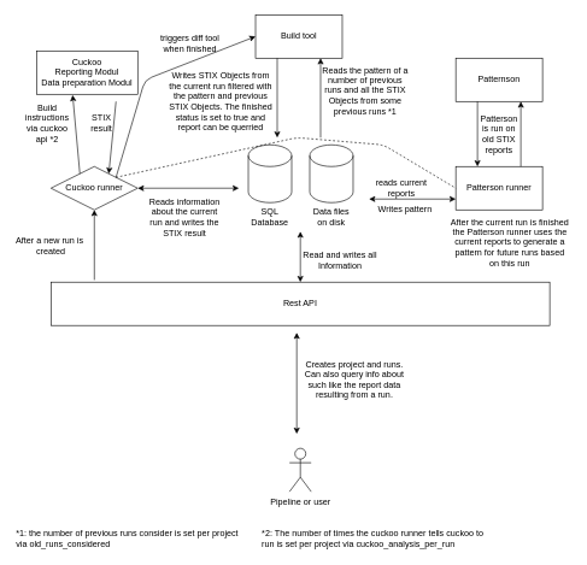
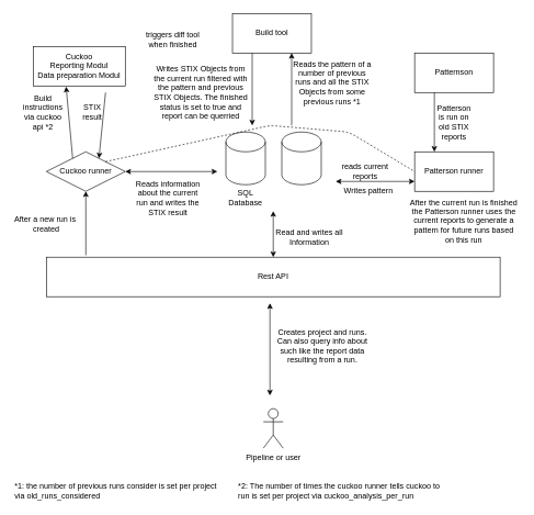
  <mxCell id="0" />
  <mxCell id="1" parent="0" />
  <mxCell id="2" value="Rest API" style="rounded=0;whiteSpace=wrap;html=1;" parent="1" vertex="1"><mxGeometry x="70" y="390" width="690" height="60" as="geometry" /></mxCell>
  <mxCell id="3" value="&lt;div&gt;Pipeline or user&lt;/div&gt;" style="shape=umlActor;verticalLabelPosition=bottom;verticalAlign=top;html=1;outlineConnect=0;" parent="1" vertex="1"><mxGeometry x="400" y="620" width="30" height="60" as="geometry" /></mxCell>
  <mxCell id="4" value="" style="endArrow=classic;startArrow=classic;html=1;" parent="1" edge="1"><mxGeometry width="50" height="50" relative="1" as="geometry"><mxPoint x="410" y="600" as="sourcePoint" /><mxPoint x="410" y="460" as="targetPoint" /></mxGeometry></mxCell>
  <mxCell id="5" value="&lt;div&gt;Creates project and runs.&lt;/div&gt;&lt;div&gt;Can also query info about such like the report data resulting from a run.&lt;br&gt;&lt;/div&gt;" style="text;html=1;strokeColor=none;fillColor=none;align=center;verticalAlign=middle;whiteSpace=wrap;rounded=0;" parent="1" vertex="1"><mxGeometry x="420" y="480" width="140" height="90" as="geometry" /></mxCell>
  <mxCell id="6" value="&lt;div&gt;Cuckoo&lt;/div&gt;&lt;div&gt;Reporting Modul&lt;/div&gt;&lt;div&gt;Data preparation Modul &lt;br&gt;&lt;/div&gt;" style="rounded=0;whiteSpace=wrap;html=1;" parent="1" vertex="1"><mxGeometry x="50" y="70" width="140" height="60" as="geometry" /></mxCell>
  <mxCell id="7" value="" style="shape=cylinder3;whiteSpace=wrap;html=1;boundedLbl=1;backgroundOutline=1;size=15;" parent="1" vertex="1"><mxGeometry x="343" y="200" width="60" height="80" as="geometry" /></mxCell>
  <mxCell id="8" value="SQL&lt;br&gt;&lt;div&gt;Database&lt;/div&gt;" style="text;html=1;strokeColor=none;fillColor=none;align=center;verticalAlign=middle;whiteSpace=wrap;rounded=0;" parent="1" vertex="1"><mxGeometry x="353" y="290" width="40" height="20" as="geometry" /></mxCell>
  <mxCell id="9" value="" style="endArrow=classic;startArrow=classic;html=1;exitX=0.5;exitY=0;exitDx=0;exitDy=0;" parent="1" source="2" edge="1"><mxGeometry width="50" height="50" relative="1" as="geometry"><mxPoint x="390" y="350" as="sourcePoint" /><mxPoint x="415" y="320" as="targetPoint" /></mxGeometry></mxCell>
  <mxCell id="10" value="Read and writes all Information" style="text;html=1;strokeColor=none;fillColor=none;align=center;verticalAlign=middle;whiteSpace=wrap;rounded=0;" parent="1" vertex="1"><mxGeometry x="400" y="350" width="140" height="20" as="geometry" /></mxCell>
  <mxCell id="11" value="" style="shape=cylinder3;whiteSpace=wrap;html=1;boundedLbl=1;backgroundOutline=1;size=15;" parent="1" vertex="1"><mxGeometry x="428" y="200" width="60" height="80" as="geometry" /></mxCell>
- <mxCell id="12" value="Data files on disk" style="text;html=1;strokeColor=none;fillColor=none;align=center;verticalAlign=middle;whiteSpace=wrap;rounded=0;" parent="1" vertex="1"><mxGeometry x="428" y="290" width="60" height="20" as="geometry" /></mxCell>
  <mxCell id="13" value="Cuckoo runner" style="rhombus;whiteSpace=wrap;html=1;" parent="1" vertex="1"><mxGeometry x="70" y="230" width="120" height="60" as="geometry" /></mxCell>
  <mxCell id="14" value="" style="endArrow=classic;html=1;exitX=0.087;exitY=-0.05;exitDx=0;exitDy=0;exitPerimeter=0;entryX=0.5;entryY=1;entryDx=0;entryDy=0;" parent="1" source="2" target="13" edge="1"><mxGeometry width="50" height="50" relative="1" as="geometry"><mxPoint x="390" y="350" as="sourcePoint" /><mxPoint x="440" y="300" as="targetPoint" /></mxGeometry></mxCell>
  <mxCell id="15" value="" style="endArrow=classic;startArrow=classic;html=1;exitX=1;exitY=0.5;exitDx=0;exitDy=0;" parent="1" source="13" edge="1"><mxGeometry width="50" height="50" relative="1" as="geometry"><mxPoint x="390" y="350" as="sourcePoint" /><mxPoint x="330" y="260" as="targetPoint" /></mxGeometry></mxCell>
  <mxCell id="16" value="Reads information about the current run and writes the STIX result" style="text;html=1;strokeColor=none;fillColor=none;align=center;verticalAlign=middle;whiteSpace=wrap;rounded=0;" parent="1" vertex="1"><mxGeometry x="200" y="270" width="110" height="60" as="geometry" /></mxCell>
  <mxCell id="17" value="" style="endArrow=classic;html=1;exitX=0.25;exitY=0;exitDx=0;exitDy=0;" parent="1" source="13" edge="1"><mxGeometry width="50" height="50" relative="1" as="geometry"><mxPoint x="390" y="350" as="sourcePoint" /><mxPoint x="100" y="131" as="targetPoint" /></mxGeometry></mxCell>
  <mxCell id="18" value="Build instructions via cuckoo api *2" style="text;html=1;strokeColor=none;fillColor=none;align=center;verticalAlign=middle;whiteSpace=wrap;rounded=0;" parent="1" vertex="1"><mxGeometry x="30" y="145" width="70" height="50" as="geometry" /></mxCell>
  <mxCell id="19" value="" style="endArrow=classic;html=1;entryX=0.75;entryY=0;entryDx=0;entryDy=0;" parent="1" target="13" edge="1"><mxGeometry width="50" height="50" relative="1" as="geometry"><mxPoint x="160" y="140" as="sourcePoint" /><mxPoint x="440" y="300" as="targetPoint" /></mxGeometry></mxCell>
  <mxCell id="20" value="STIX result" style="text;html=1;strokeColor=none;fillColor=none;align=center;verticalAlign=middle;whiteSpace=wrap;rounded=0;" parent="1" vertex="1"><mxGeometry x="120" y="160" width="40" height="20" as="geometry" /></mxCell>
  <mxCell id="21" value="After a new run is&amp;nbsp; created" style="text;html=1;strokeColor=none;fillColor=none;align=center;verticalAlign=middle;whiteSpace=wrap;rounded=0;" parent="1" vertex="1"><mxGeometry x="20" y="330" width="100" height="20" as="geometry" /></mxCell>
  <mxCell id="22" value="Patterson runner" style="rounded=0;whiteSpace=wrap;html=1;" parent="1" vertex="1"><mxGeometry x="630" y="230" width="120" height="60" as="geometry" /></mxCell>
  <mxCell id="23" value="Patternson" style="rounded=0;whiteSpace=wrap;html=1;" parent="1" vertex="1"><mxGeometry x="630" y="80" width="120" height="60" as="geometry" /></mxCell>
  <mxCell id="24" value="Build tool" style="rounded=0;whiteSpace=wrap;html=1;" parent="1" vertex="1"><mxGeometry x="353" y="20" width="120" height="60" as="geometry" /></mxCell>
  <mxCell id="25" value="" style="endArrow=none;html=1;entryX=0;entryY=0.5;entryDx=0;entryDy=0;dashed=1;exitX=1;exitY=0;exitDx=0;exitDy=0;" parent="1" source="13" target="22" edge="1"><mxGeometry width="50" height="50" relative="1" as="geometry"><mxPoint x="700" y="390" as="sourcePoint" /><mxPoint x="440" y="300" as="targetPoint" /><Array as="points"><mxPoint x="410" y="190" /><mxPoint x="530" y="200" /></Array></mxGeometry></mxCell>
- <mxCell id="26" value="" style="endArrow=classic;html=1;exitX=1;exitY=0;exitDx=0;exitDy=0;entryX=0;entryY=0.5;entryDx=0;entryDy=0;" parent="1" source="13" target="24" edge="1"><mxGeometry width="50" height="50" relative="1" as="geometry"><mxPoint x="390" y="350" as="sourcePoint" /><mxPoint x="440" y="300" as="targetPoint" /><Array as="points"><mxPoint x="200" y="110" /></Array></mxGeometry></mxCell>
  <mxCell id="27" value="After the current run is finished the Patterson runner uses the current reports to generate a pattern for future runs based on this run" style="text;html=1;strokeColor=none;fillColor=none;align=center;verticalAlign=middle;whiteSpace=wrap;rounded=0;rotation=0;" parent="1" vertex="1"><mxGeometry x="620" y="290" width="170" height="90" as="geometry" /></mxCell>
  <mxCell id="28" value="" style="endArrow=classic;html=1;entryX=0.75;entryY=1;entryDx=0;entryDy=0;" parent="1" target="24" edge="1"><mxGeometry width="50" height="50" relative="1" as="geometry"><mxPoint x="443" y="190" as="sourcePoint" /><mxPoint x="440" y="300" as="targetPoint" /></mxGeometry></mxCell>
  <mxCell id="29" value="" style="endArrow=classic;html=1;exitX=0.25;exitY=1;exitDx=0;exitDy=0;" parent="1" source="24" edge="1"><mxGeometry width="50" height="50" relative="1" as="geometry"><mxPoint x="440" y="200" as="sourcePoint" /><mxPoint x="383" y="190" as="targetPoint" /></mxGeometry></mxCell>
  <mxCell id="30" value="Reads the pattern of a number of previous runs and all the STIX Objects from some previous runs *1" style="text;html=1;strokeColor=none;fillColor=none;align=center;verticalAlign=middle;whiteSpace=wrap;rounded=0;" parent="1" vertex="1"><mxGeometry x="440" y="90" width="130" height="70" as="geometry" /></mxCell>
  <mxCell id="31" value="Writes STIX Objects from the current run filtered with the pattern and previous STIX Objects. The finished status is set to true and report can be querried" style="text;html=1;strokeColor=none;fillColor=none;align=center;verticalAlign=middle;whiteSpace=wrap;rounded=0;" parent="1" vertex="1"><mxGeometry x="230" y="110" width="150" height="60" as="geometry" /></mxCell>
  <mxCell id="32" value="triggers diff tool when finished" style="text;html=1;strokeColor=none;fillColor=none;align=center;verticalAlign=middle;whiteSpace=wrap;rounded=0;" parent="1" vertex="1"><mxGeometry x="215" y="50" width="95" height="20" as="geometry" /></mxCell>
- <mxCell id="33" value="" style="endArrow=classic;html=1;entryX=0.75;entryY=1;entryDx=0;entryDy=0;exitX=0.75;exitY=0;exitDx=0;exitDy=0;" parent="1" source="22" target="23" edge="1"><mxGeometry width="50" height="50" relative="1" as="geometry"><mxPoint x="390" y="440" as="sourcePoint" /><mxPoint x="440" y="390" as="targetPoint" /></mxGeometry></mxCell>
  <mxCell id="34" value="" style="endArrow=classic;html=1;exitX=0.25;exitY=1;exitDx=0;exitDy=0;" parent="1" source="23" edge="1"><mxGeometry width="50" height="50" relative="1" as="geometry"><mxPoint x="390" y="430" as="sourcePoint" /><mxPoint x="660" y="230" as="targetPoint" /></mxGeometry></mxCell>
  <mxCell id="35" value="" style="endArrow=classic;startArrow=classic;html=1;entryX=0;entryY=0.75;entryDx=0;entryDy=0;" parent="1" target="22" edge="1"><mxGeometry width="50" height="50" relative="1" as="geometry"><mxPoint x="510" y="275" as="sourcePoint" /><mxPoint x="440" y="380" as="targetPoint" /></mxGeometry></mxCell>
  <mxCell id="36" value="Writes pattern" style="text;html=1;strokeColor=none;fillColor=none;align=center;verticalAlign=middle;whiteSpace=wrap;rounded=0;" parent="1" vertex="1"><mxGeometry x="500" y="280" width="120" height="20" as="geometry" /></mxCell>
  <mxCell id="37" value="Patterson is run on old STIX reports" style="text;html=1;strokeColor=none;fillColor=none;align=center;verticalAlign=middle;whiteSpace=wrap;rounded=0;" parent="1" vertex="1"><mxGeometry x="670" y="160" width="40" height="50" as="geometry" /></mxCell>
  <mxCell id="38" value="*1: the number of previous runs consider is set per project via&amp;nbsp;&lt;span&gt;old_runs_considered&lt;br&gt;&lt;/span&gt;" style="text;html=1;strokeColor=none;fillColor=none;align=left;verticalAlign=middle;whiteSpace=wrap;rounded=0;" parent="1" vertex="1"><mxGeometry x="20" y="730" width="310" height="30" as="geometry" /></mxCell>
  <mxCell id="39" value="*2: The number of times the cuckoo runner tells cuckoo to run is set per project via&amp;nbsp;&lt;span&gt;cuckoo_analysis_per_run&lt;/span&gt;&lt;span&gt;&lt;br&gt;&lt;/span&gt;" style="text;html=1;strokeColor=none;fillColor=none;align=left;verticalAlign=middle;whiteSpace=wrap;rounded=0;" parent="1" vertex="1"><mxGeometry x="360" y="730" width="310" height="30" as="geometry" /></mxCell>
  <mxCell id="40" value="reads current reports" style="text;html=1;strokeColor=none;fillColor=none;align=center;verticalAlign=middle;whiteSpace=wrap;rounded=0;" vertex="1" parent="1"><mxGeometry x="510" y="250" width="90" height="20" as="geometry" /></mxCell>
